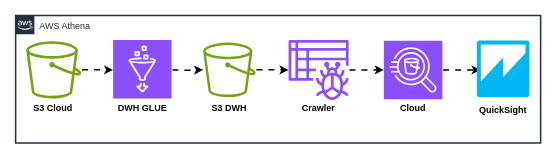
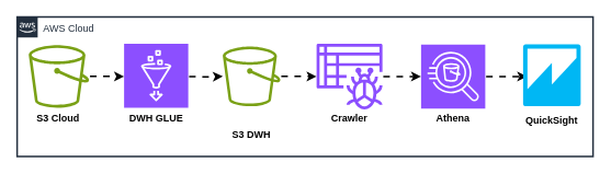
  <mxCell id="0" />
  <mxCell id="1" parent="0" />
  <mxCell id="2" value="" style="sketch=0;outlineConnect=0;fontColor=#232F3E;gradientColor=none;fillColor=#7AA116;strokeColor=none;dashed=0;verticalLabelPosition=bottom;verticalAlign=top;align=center;html=1;fontSize=12;fontStyle=0;aspect=fixed;pointerEvents=1;shape=mxgraph.aws4.bucket;strokeWidth=2;" vertex="1" parent="1"><mxGeometry x="34.13" y="54.4" width="73.37" height="76.3" as="geometry" /></mxCell>
  <mxCell id="3" value="&lt;b&gt;S3 Cloud&lt;/b&gt;" style="text;html=1;align=center;verticalAlign=middle;whiteSpace=wrap;rounded=0;strokeWidth=2;" vertex="1" parent="1"><mxGeometry x="31.63" y="128.95" width="75.87" height="30" as="geometry" /></mxCell>
  <mxCell id="4" style="edgeStyle=orthogonalEdgeStyle;rounded=0;orthogonalLoop=1;jettySize=auto;html=1;flowAnimation=1;strokeWidth=2;" edge="1" parent="1" source="5" target="7"><mxGeometry relative="1" as="geometry" /></mxCell>
  <mxCell id="5" value="" style="sketch=0;outlineConnect=0;fontColor=#232F3E;gradientColor=none;fillColor=#7AA116;strokeColor=none;dashed=0;verticalLabelPosition=bottom;verticalAlign=top;align=center;html=1;fontSize=12;fontStyle=0;aspect=fixed;pointerEvents=1;shape=mxgraph.aws4.bucket;strokeWidth=2;" vertex="1" parent="1"><mxGeometry x="270" y="56.15" width="70" height="72.8" as="geometry" /></mxCell>
  <mxCell id="6" style="edgeStyle=orthogonalEdgeStyle;rounded=0;orthogonalLoop=1;jettySize=auto;html=1;flowAnimation=1;strokeWidth=2;" edge="1" parent="1" target="5"><mxGeometry relative="1" as="geometry"><mxPoint x="228" y="92.7" as="sourcePoint" /></mxGeometry></mxCell>
  <mxCell id="7" value="" style="sketch=0;outlineConnect=0;fontColor=#232F3E;gradientColor=none;fillColor=#8C4FFF;strokeColor=none;dashed=0;verticalLabelPosition=bottom;verticalAlign=top;align=center;html=1;fontSize=12;fontStyle=0;aspect=fixed;pointerEvents=1;shape=mxgraph.aws4.glue_crawlers;strokeWidth=2;" vertex="1" parent="1"><mxGeometry x="384" y="52.7" width="80" height="80" as="geometry" /></mxCell>
  <mxCell id="8" style="edgeStyle=orthogonalEdgeStyle;rounded=0;orthogonalLoop=1;jettySize=auto;html=1;exitX=1;exitY=0.5;exitDx=0;exitDy=0;exitPerimeter=0;fontStyle=1;flowAnimation=1;strokeWidth=2;" edge="1" parent="1" source="16"><mxGeometry relative="1" as="geometry"><mxPoint x="640" y="92.7" as="targetPoint" /></mxGeometry></mxCell>
  <mxCell id="9" style="edgeStyle=orthogonalEdgeStyle;rounded=0;orthogonalLoop=1;jettySize=auto;html=1;entryX=0;entryY=0.5;entryDx=0;entryDy=0;entryPerimeter=0;flowAnimation=1;strokeWidth=2;" edge="1" parent="1" source="7" target="16"><mxGeometry relative="1" as="geometry" /></mxCell>
  <mxCell id="10" style="edgeStyle=orthogonalEdgeStyle;rounded=0;orthogonalLoop=1;jettySize=auto;html=1;entryX=0;entryY=0.5;entryDx=0;entryDy=0;entryPerimeter=0;flowAnimation=1;strokeWidth=2;" edge="1" parent="1" source="2"><mxGeometry relative="1" as="geometry"><mxPoint x="150" y="92.7" as="targetPoint" /></mxGeometry></mxCell>
- <mxCell id="11" value="&lt;b&gt;S3 DWH&lt;/b&gt;" style="text;html=1;align=center;verticalAlign=middle;whiteSpace=wrap;rounded=0;strokeWidth=2;" vertex="1" parent="1"><mxGeometry x="275" y="128.95" width="60" height="30" as="geometry" /></mxCell>
+ <mxCell id="11" value="&lt;b&gt;S3 DWH&lt;/b&gt;" style="text;html=1;align=center;verticalAlign=middle;whiteSpace=wrap;rounded=0;strokeWidth=2;" vertex="1" parent="1"><mxGeometry x="275" y="148.95" width="60" height="30" as="geometry" /></mxCell>
  <mxCell id="12" value="&lt;b&gt;Crawler&lt;/b&gt;" style="text;html=1;align=center;verticalAlign=middle;whiteSpace=wrap;rounded=0;strokeWidth=2;" vertex="1" parent="1"><mxGeometry x="394" y="128.95" width="60" height="30" as="geometry" /></mxCell>
  <mxCell id="13" value="" style="sketch=0;points=[[0,0,0],[0.25,0,0],[0.5,0,0],[0.75,0,0],[1,0,0],[0,1,0],[0.25,1,0],[0.5,1,0],[0.75,1,0],[1,1,0],[0,0.25,0],[0,0.5,0],[0,0.75,0],[1,0.25,0],[1,0.5,0],[1,0.75,0]];outlineConnect=0;fontColor=#232F3E;fillColor=#8C4FFF;strokeColor=#ffffff;dashed=0;verticalLabelPosition=bottom;verticalAlign=top;align=center;html=1;fontSize=12;fontStyle=0;aspect=fixed;shape=mxgraph.aws4.resourceIcon;resIcon=mxgraph.aws4.glue;strokeWidth=2;" vertex="1" parent="1"><mxGeometry x="150" y="52.7" width="78" height="78" as="geometry" /></mxCell>
  <mxCell id="14" value="&lt;b&gt;DWH GLUE&lt;/b&gt;" style="text;html=1;align=center;verticalAlign=middle;whiteSpace=wrap;rounded=0;strokeWidth=2;" vertex="1" parent="1"><mxGeometry x="154.5" y="128.95" width="69" height="30" as="geometry" /></mxCell>
- <mxCell id="15" value="AWS Athena" style="points=[[0,0],[0.25,0],[0.5,0],[0.75,0],[1,0],[1,0.25],[1,0.5],[1,0.75],[1,1],[0.75,1],[0.5,1],[0.25,1],[0,1],[0,0.75],[0,0.5],[0,0.25]];outlineConnect=0;gradientColor=none;html=1;whiteSpace=wrap;fontSize=12;fontStyle=0;container=1;pointerEvents=0;collapsible=0;recursiveResize=0;shape=mxgraph.aws4.group;grIcon=mxgraph.aws4.group_aws_cloud_alt;strokeColor=#232F3E;fillColor=none;verticalAlign=top;align=left;spacingLeft=30;fontColor=#232F3E;dashed=0;strokeWidth=2;" vertex="1" parent="1"><mxGeometry x="20" y="20" width="700" height="170" as="geometry" /></mxCell>
+ <mxCell id="15" value="AWS Cloud" style="points=[[0,0],[0.25,0],[0.5,0],[0.75,0],[1,0],[1,0.25],[1,0.5],[1,0.75],[1,1],[0.75,1],[0.5,1],[0.25,1],[0,1],[0,0.75],[0,0.5],[0,0.25]];outlineConnect=0;gradientColor=none;html=1;whiteSpace=wrap;fontSize=12;fontStyle=0;container=1;pointerEvents=0;collapsible=0;recursiveResize=0;shape=mxgraph.aws4.group;grIcon=mxgraph.aws4.group_aws_cloud_alt;strokeColor=#232F3E;fillColor=none;verticalAlign=top;align=left;spacingLeft=30;fontColor=#232F3E;dashed=0;strokeWidth=2;" vertex="1" parent="1"><mxGeometry x="20" y="20" width="700" height="170" as="geometry" /></mxCell>
  <mxCell id="16" value="" style="sketch=0;points=[[0,0,0],[0.25,0,0],[0.5,0,0],[0.75,0,0],[1,0,0],[0,1,0],[0.25,1,0],[0.5,1,0],[0.75,1,0],[1,1,0],[0,0.25,0],[0,0.5,0],[0,0.75,0],[1,0.25,0],[1,0.5,0],[1,0.75,0]];outlineConnect=0;fontColor=#232F3E;fillColor=#8C4FFF;strokeColor=#ffffff;dashed=0;verticalLabelPosition=bottom;verticalAlign=top;align=center;html=1;fontSize=12;fontStyle=0;aspect=fixed;shape=mxgraph.aws4.resourceIcon;resIcon=mxgraph.aws4.athena;strokeWidth=2;" vertex="1" parent="15"><mxGeometry x="491" y="33.7" width="78" height="78" as="geometry" /></mxCell>
  <mxCell id="17" value="" style="outlineConnect=0;dashed=0;verticalLabelPosition=bottom;verticalAlign=top;align=center;html=1;shape=mxgraph.aws3.quicksight;fillColor=#00B7F4;gradientColor=none;strokeWidth=2;" vertex="1" parent="15"><mxGeometry x="615" y="33.35" width="70" height="75.6" as="geometry" /></mxCell>
- <mxCell id="18" value="&lt;b&gt;Cloud&lt;/b&gt;" style="text;html=1;align=center;verticalAlign=middle;whiteSpace=wrap;rounded=0;strokeWidth=2;" vertex="1" parent="15"><mxGeometry x="500" y="108.95" width="60" height="30" as="geometry" /></mxCell>
+ <mxCell id="18" value="&lt;b&gt;Athena&lt;/b&gt;" style="text;html=1;align=center;verticalAlign=middle;whiteSpace=wrap;rounded=0;strokeWidth=2;" vertex="1" parent="15"><mxGeometry x="500" y="108.95" width="60" height="30" as="geometry" /></mxCell>
  <mxCell id="19" value="&lt;b&gt;QuickSight&lt;/b&gt;" style="text;html=1;align=center;verticalAlign=middle;whiteSpace=wrap;rounded=0;strokeWidth=2;" vertex="1" parent="15"><mxGeometry x="620" y="111.7" width="60" height="30" as="geometry" /></mxCell>
